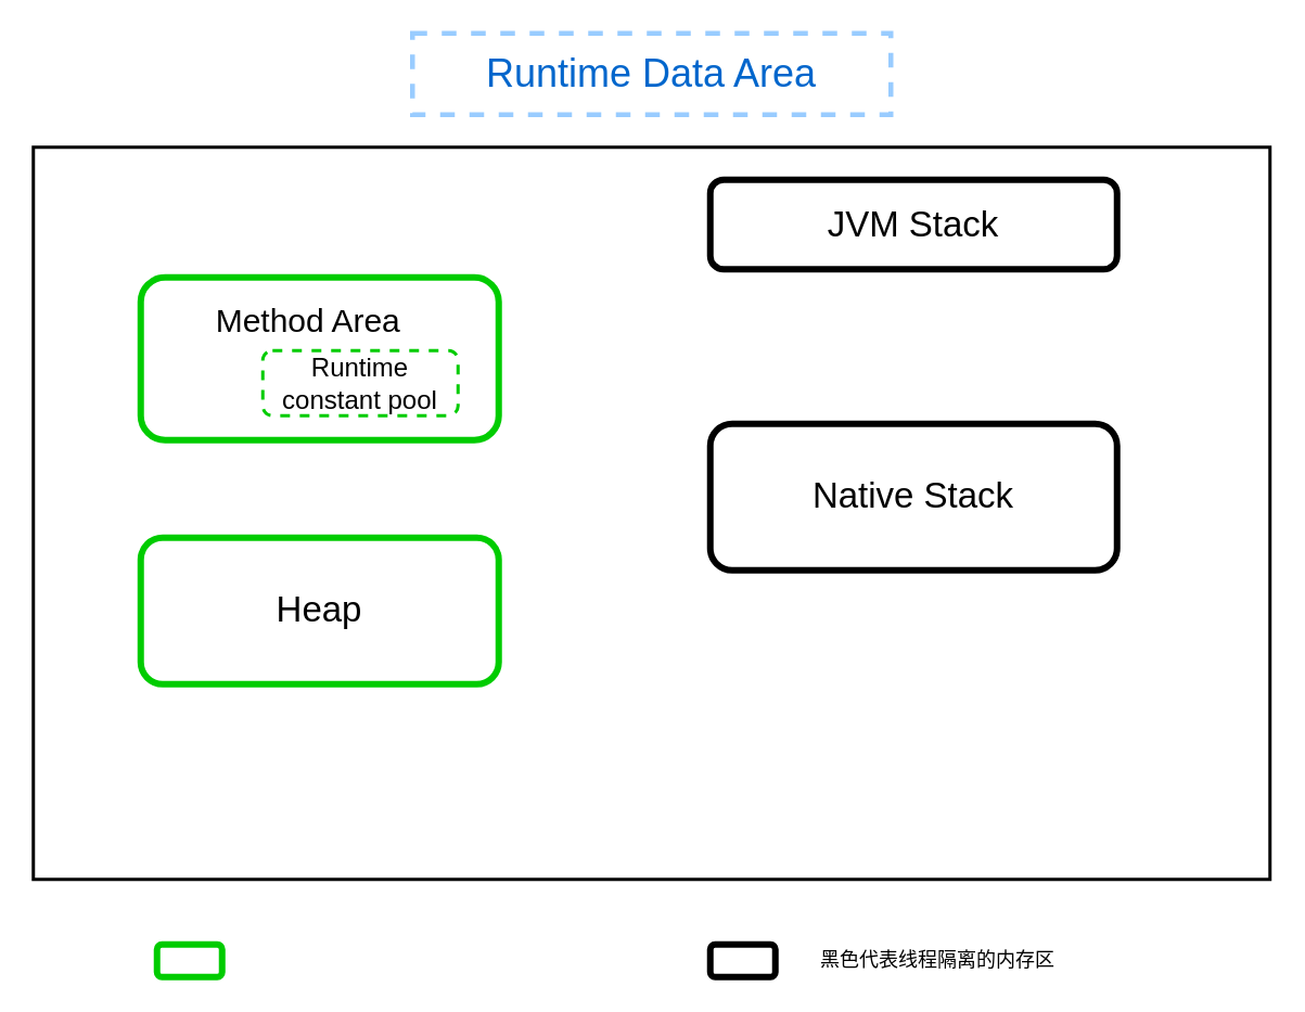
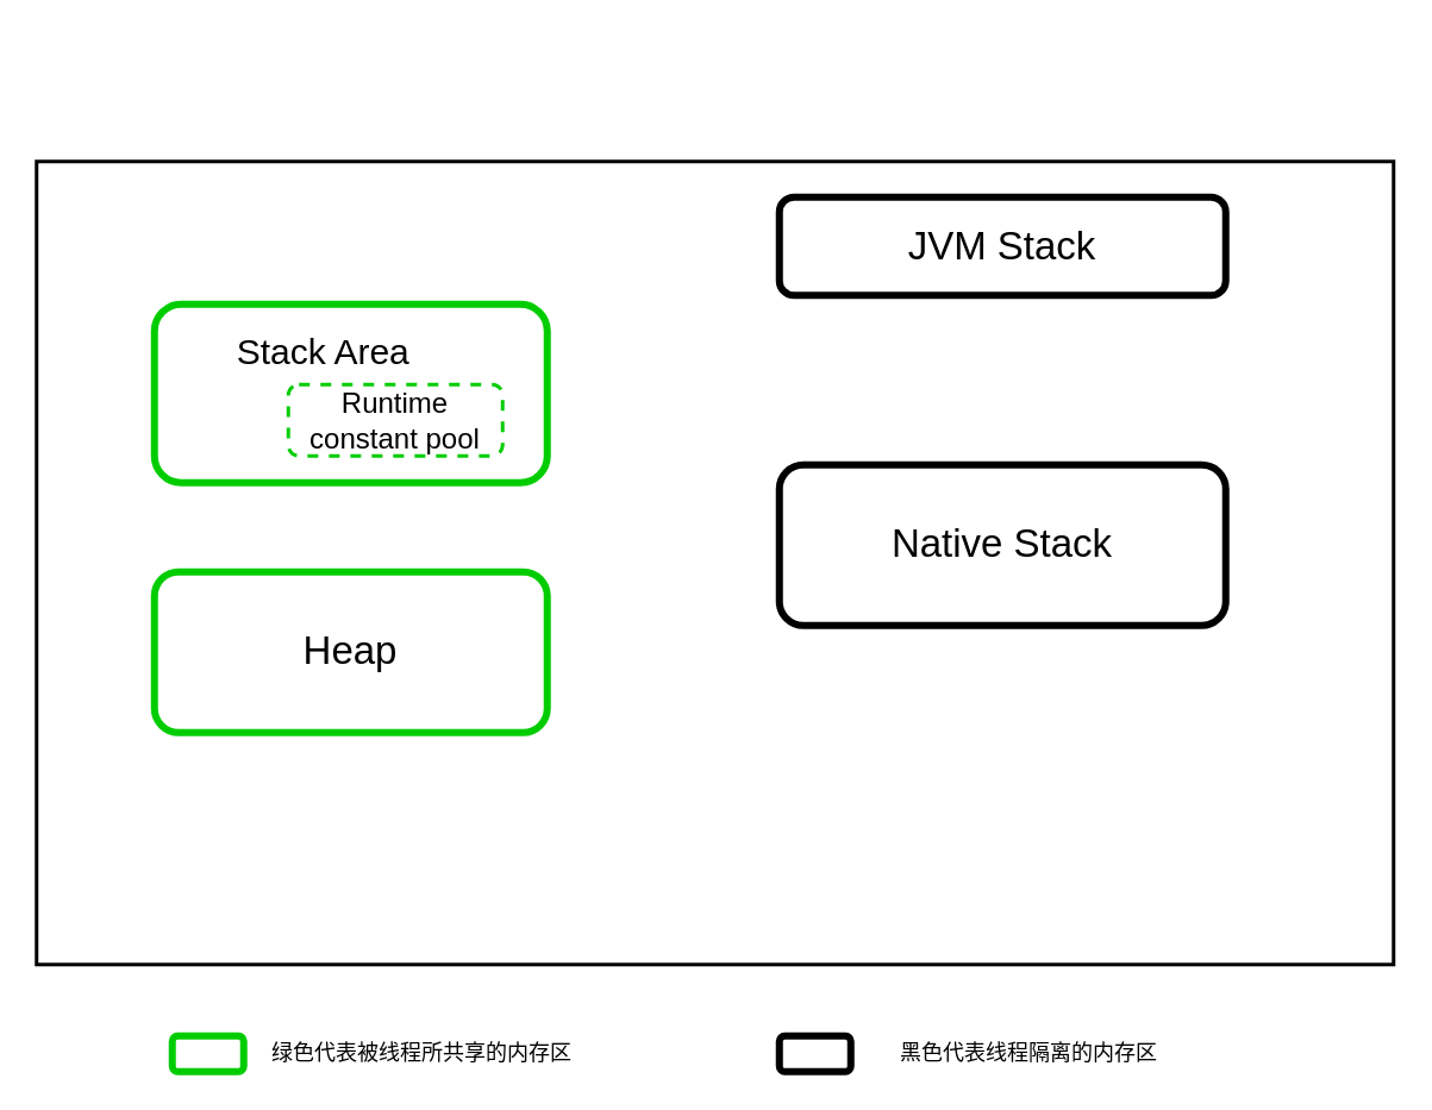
  <mxCell id="0" />
  <mxCell id="1" parent="0" />
  <mxCell id="2" value="" style="rounded=0;whiteSpace=wrap;html=1;strokeWidth=2;" vertex="1" parent="1"><mxGeometry x="20" y="90" width="760" height="450" as="geometry" /></mxCell>
- <mxCell id="3" value="&lt;font style=&quot;font-size: 20px&quot;&gt;&amp;nbsp; &amp;nbsp; &amp;nbsp; &amp;nbsp; Method Area&lt;br&gt;&lt;br&gt;&lt;br&gt;&lt;/font&gt;" style="rounded=1;whiteSpace=wrap;html=1;align=left;fillColor=#FFFFFF;strokeColor=#00CC00;strokeWidth=4;" vertex="1" parent="1"><mxGeometry x="86" y="170" width="220" height="100" as="geometry" /></mxCell>
- <mxCell id="4" value="&lt;font style=&quot;font-size: 22px&quot;&gt;Heap&lt;/font&gt;" style="rounded=1;whiteSpace=wrap;html=1;strokeWidth=4;strokeColor=#00CC00;" vertex="1" parent="1"><mxGeometry x="86" y="330" width="220" height="90" as="geometry" /></mxCell>
+ <mxCell id="3" value="&lt;font style=&quot;font-size: 20px&quot;&gt;&amp;nbsp; &amp;nbsp; &amp;nbsp; &amp;nbsp; Stack Area&lt;br&gt;&lt;br&gt;&lt;br&gt;&lt;/font&gt;" style="rounded=1;whiteSpace=wrap;html=1;align=left;fillColor=#FFFFFF;strokeColor=#00CC00;strokeWidth=4;" vertex="1" parent="1"><mxGeometry x="86" y="170" width="220" height="100" as="geometry" /></mxCell>
+ <mxCell id="4" value="&lt;font style=&quot;font-size: 22px&quot;&gt;Heap&lt;/font&gt;" style="rounded=1;whiteSpace=wrap;html=1;strokeWidth=4;strokeColor=#00CC00;" vertex="1" parent="1"><mxGeometry x="86" y="320" width="220" height="90" as="geometry" /></mxCell>
  <mxCell id="5" value="&lt;font style=&quot;font-size: 22px&quot;&gt;Native Stack&lt;/font&gt;" style="rounded=1;whiteSpace=wrap;html=1;strokeWidth=4;" vertex="1" parent="1"><mxGeometry x="436" y="260" width="250" height="90" as="geometry" /></mxCell>
  <mxCell id="6" value="&lt;font style=&quot;font-size: 22px&quot;&gt;JVM Stack&lt;/font&gt;" style="rounded=1;whiteSpace=wrap;html=1;strokeWidth=4;" vertex="1" parent="1"><mxGeometry x="436" y="110" width="250" height="55" as="geometry" /></mxCell>
  <mxCell id="7" value="&lt;font style=&quot;font-size: 16px&quot;&gt;Runtime constant pool&lt;/font&gt;" style="rounded=1;whiteSpace=wrap;html=1;strokeColor=#00CC00;strokeWidth=2;dashed=1;" vertex="1" parent="1"><mxGeometry x="161" y="215" width="120" height="40" as="geometry" /></mxCell>
- <mxCell id="8" value="&lt;font style=&quot;font-size: 24px&quot; color=&quot;#0066cc&quot;&gt;Runtime Data Area&lt;/font&gt;" style="text;html=1;fillColor=none;align=center;verticalAlign=middle;whiteSpace=wrap;rounded=0;strokeWidth=3;dashed=1;strokeColor=#99CCFF;" vertex="1" parent="1"><mxGeometry x="253" y="20" width="294" height="50" as="geometry" /></mxCell>
  <mxCell id="9" value="" style="rounded=1;whiteSpace=wrap;html=1;strokeColor=#00CC00;strokeWidth=4;fillColor=#FFFFFF;" vertex="1" parent="1"><mxGeometry x="96" y="580" width="40" height="20" as="geometry" /></mxCell>
+ <mxCell id="10" value="绿色代表被线程所共享的内存区" style="text;html=1;strokeColor=none;fillColor=none;align=center;verticalAlign=middle;whiteSpace=wrap;rounded=0;" vertex="1" parent="1"><mxGeometry x="146" y="580" width="180" height="20" as="geometry" /></mxCell>
  <mxCell id="11" value="" style="rounded=1;whiteSpace=wrap;html=1;strokeWidth=4;fillColor=#FFFFFF;" vertex="1" parent="1"><mxGeometry x="436" y="580" width="40" height="20" as="geometry" /></mxCell>
  <mxCell id="12" value="黑色代表线程隔离的内存区" style="text;html=1;strokeColor=none;fillColor=none;align=center;verticalAlign=middle;whiteSpace=wrap;rounded=0;" vertex="1" parent="1"><mxGeometry x="496" y="580" width="160" height="20" as="geometry" /></mxCell>
